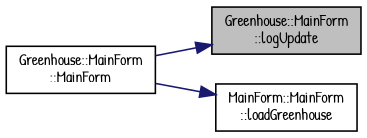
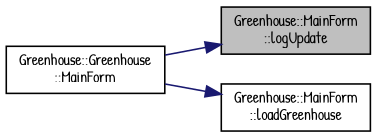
  digraph {
    fontname="Patrick Hand"
    rankdir=RL
    node [color=black fillcolor=white fontname="Patrick Hand" fontsize=10 shape=record style=filled]
    edge [color=midnightblue dir=back fontname="Patrick Hand" fontsize=10 labelfontname=Helvetica labelfontsize=10 style=solid]
    n1 [fillcolor=grey75 fontcolor=black height=0.2 label="Greenhouse::MainForm\l::logUpdate" width=0.4]
-   n2 [height=0.2 label="Greenhouse::MainForm\l::MainForm" width=0.4]
-   n3 [height=0.2 label="MainForm::MainForm\l::loadGreenhouse" width=0.4]
+   n2 [height=0.2 label="Greenhouse::Greenhouse\l::MainForm" width=0.4]
+   n3 [height=0.2 label="Greenhouse::MainForm\l::loadGreenhouse" width=0.4]
    n1 -> n2
    n3 -> n2
  }
